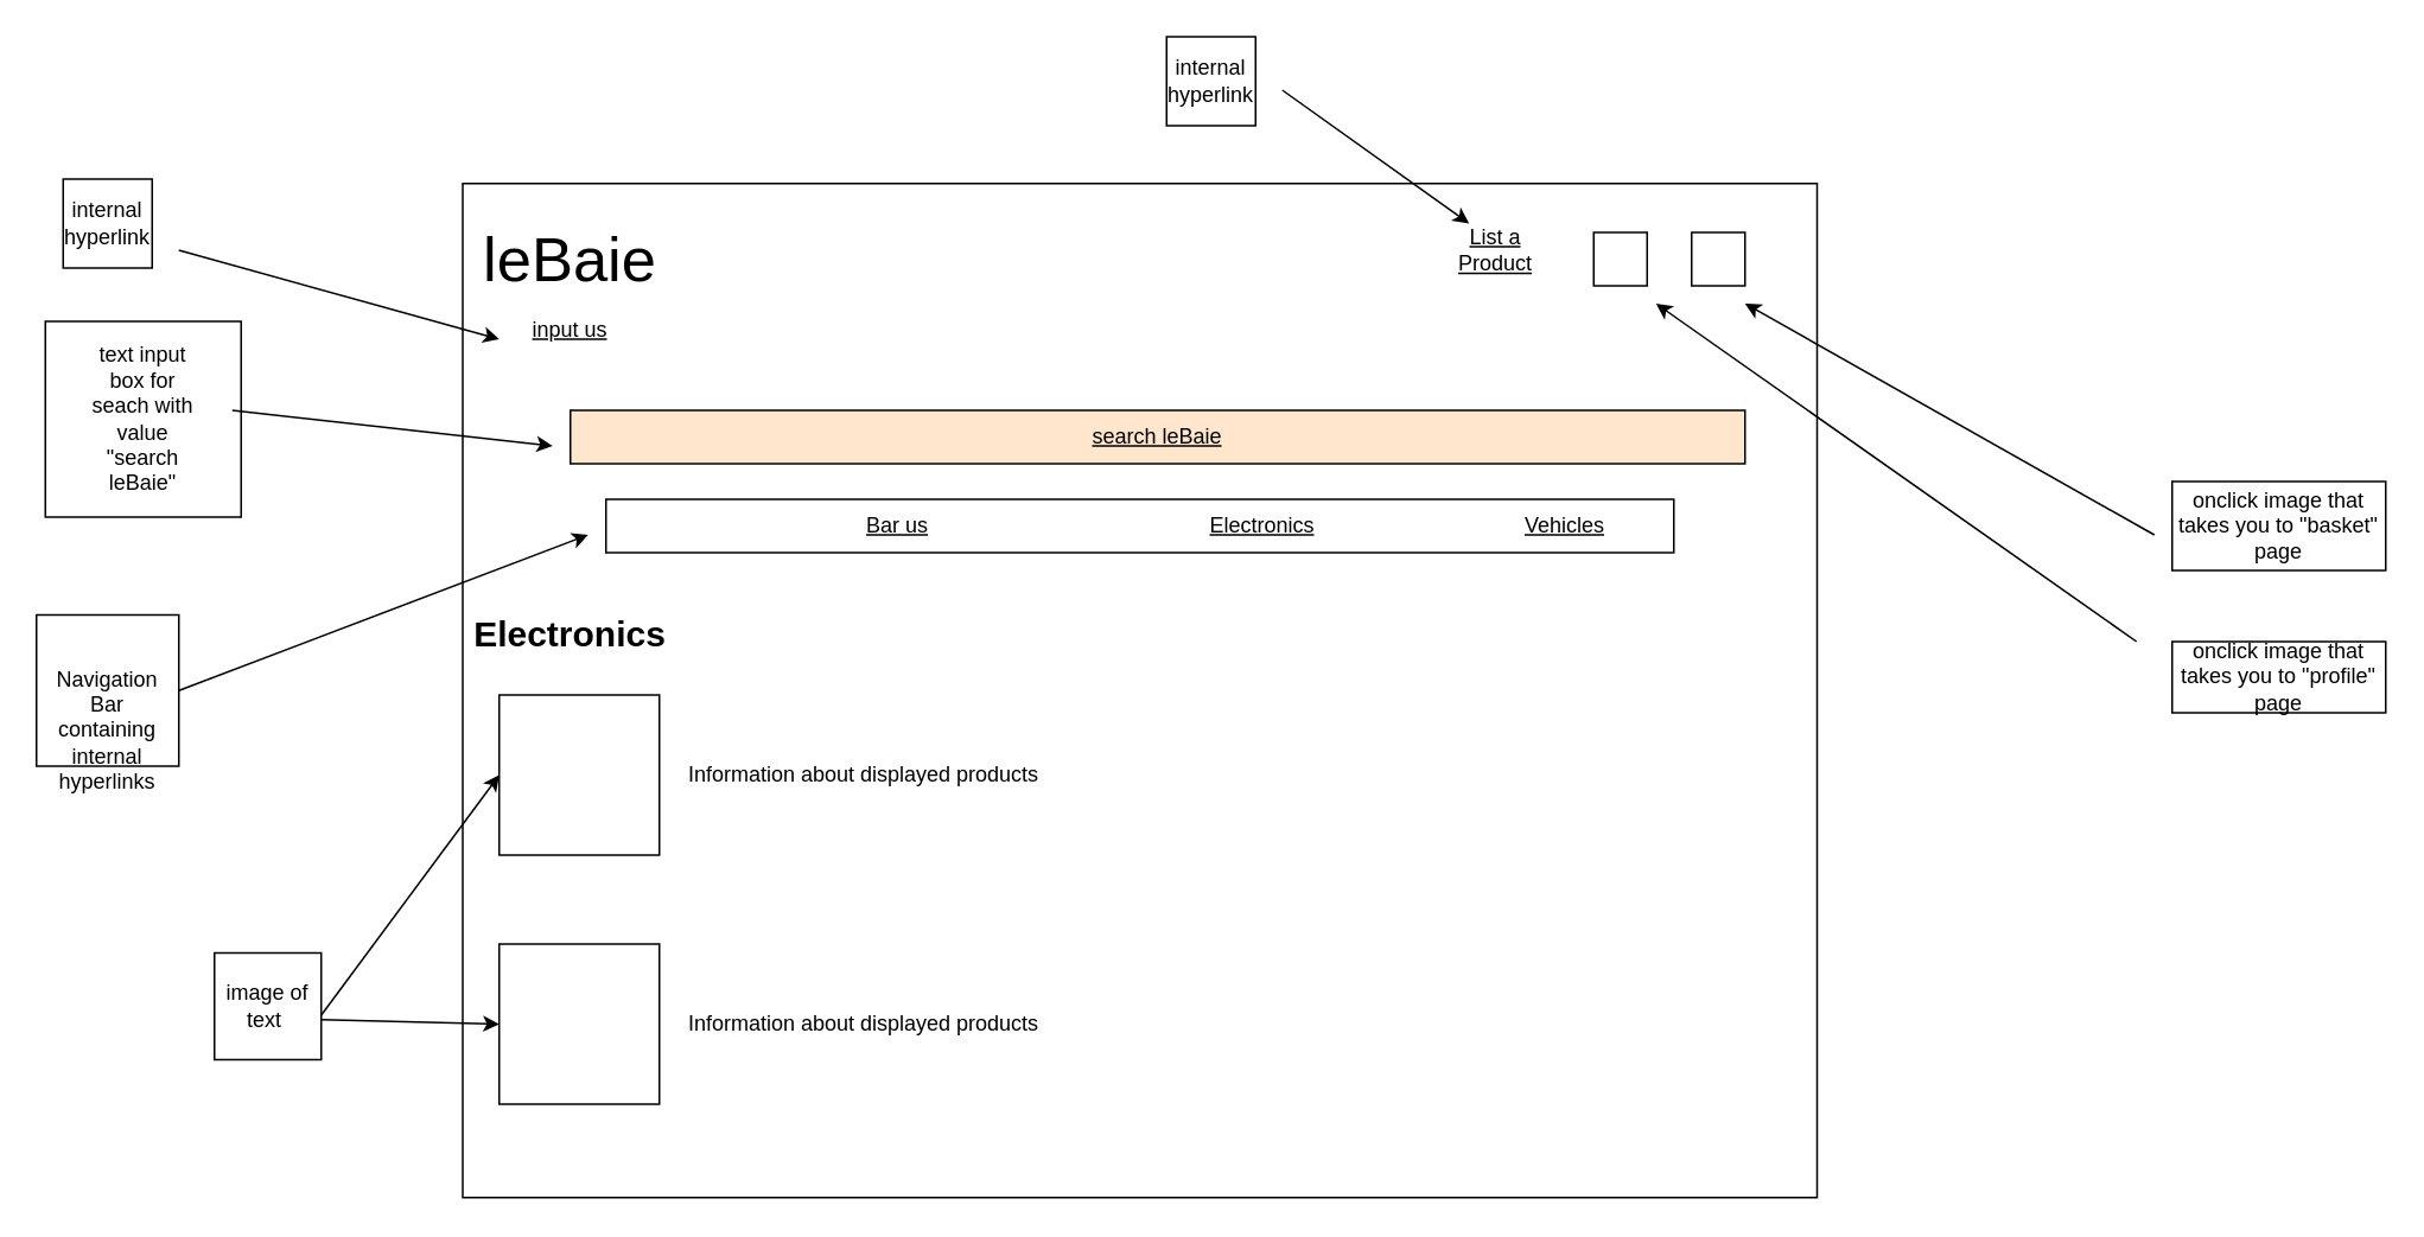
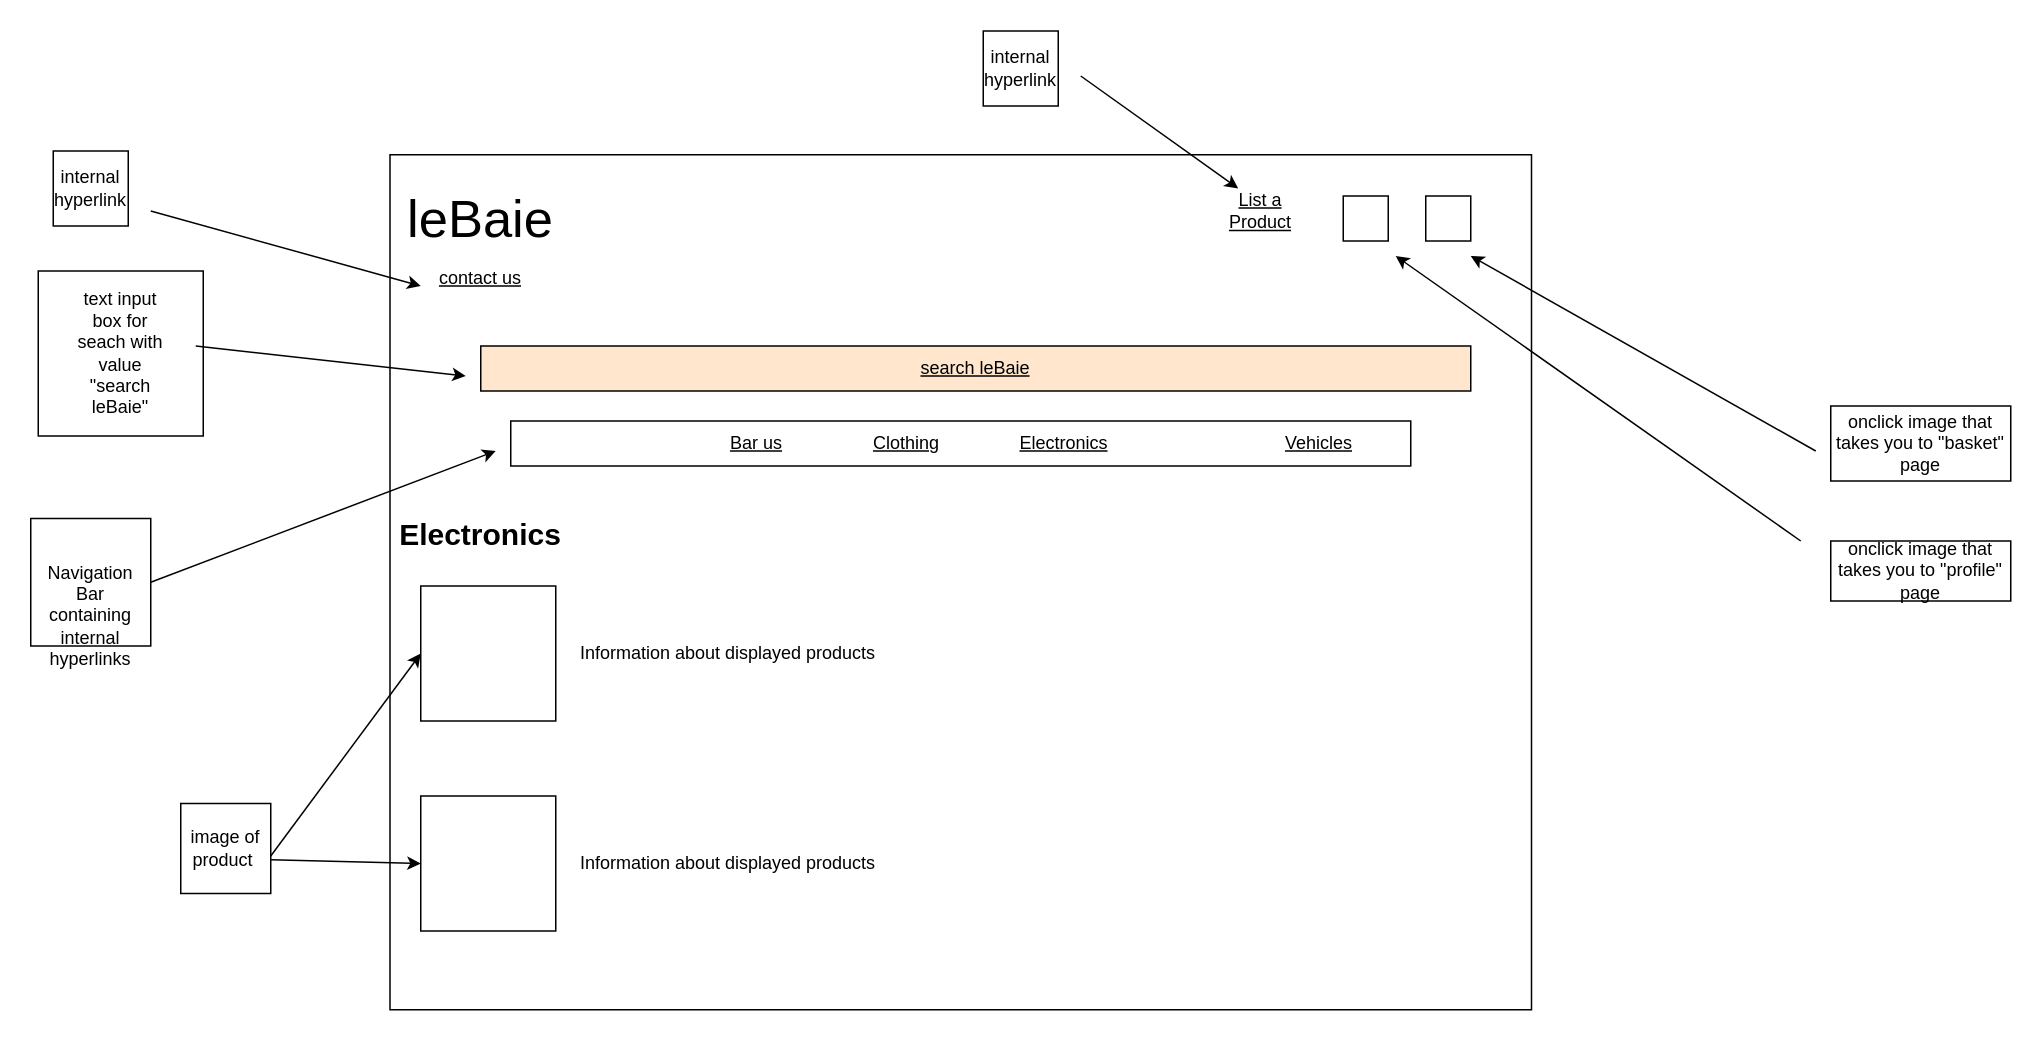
  <mxCell id="0" />
  <mxCell id="1" parent="0" />
  <mxCell id="2" value="" style="rounded=0;whiteSpace=wrap;html=1;fillColor=none;fontStyle=4" vertex="1" parent="1"><mxGeometry x="259.5" y="102.5" width="761" height="570" as="geometry" /></mxCell>
  <mxCell id="3" value="" style="rounded=0;whiteSpace=wrap;html=1;fillColor=none;" vertex="1" parent="1"><mxGeometry x="340" y="280" width="600" height="30" as="geometry" /></mxCell>
  <mxCell id="4" value="search leBaie" style="rounded=0;whiteSpace=wrap;html=1;fontStyle=4;fillColor=#ffe6cc;" vertex="1" parent="1"><mxGeometry x="320" y="230" width="660" height="30" as="geometry" /></mxCell>
  <mxCell id="5" value="Electronics " style="text;html=1;strokeColor=none;fillColor=none;align=center;verticalAlign=middle;whiteSpace=wrap;rounded=0;fontStyle=4" vertex="1" parent="1"><mxGeometry x="679" y="280" width="60" height="30" as="geometry" /></mxCell>
+ <mxCell id="6" value="Clothing" style="text;html=1;strokeColor=none;fillColor=none;align=center;verticalAlign=middle;whiteSpace=wrap;rounded=0;fontStyle=4" vertex="1" parent="1"><mxGeometry x="574" y="280" width="60" height="30" as="geometry" /></mxCell>
  <mxCell id="7" value="Vehicles" style="text;html=1;strokeColor=none;fillColor=none;align=center;verticalAlign=middle;whiteSpace=wrap;rounded=0;fontStyle=4" vertex="1" parent="1"><mxGeometry x="849" y="280" width="60" height="30" as="geometry" /></mxCell>
  <mxCell id="8" value="Bar us" style="text;html=1;strokeColor=none;fillColor=none;align=center;verticalAlign=middle;whiteSpace=wrap;rounded=0;fontStyle=4" vertex="1" parent="1"><mxGeometry x="474" y="280" width="60" height="30" as="geometry" /></mxCell>
- <mxCell id="9" value="&lt;span&gt;input us&lt;br&gt;&lt;/span&gt;" style="text;html=1;strokeColor=none;fillColor=none;align=center;verticalAlign=middle;whiteSpace=wrap;rounded=0;fontStyle=4" vertex="1" parent="1"><mxGeometry x="290" y="170" width="60" height="30" as="geometry" /></mxCell>
+ <mxCell id="9" value="&lt;span&gt;contact us&lt;br&gt;&lt;/span&gt;" style="text;html=1;strokeColor=none;fillColor=none;align=center;verticalAlign=middle;whiteSpace=wrap;rounded=0;fontStyle=4" vertex="1" parent="1"><mxGeometry x="290" y="170" width="60" height="30" as="geometry" /></mxCell>
  <mxCell id="10" value="&lt;span style=&quot;font-size: 35px;&quot;&gt;leBaie&lt;/span&gt;" style="text;html=1;strokeColor=none;fillColor=none;align=center;verticalAlign=middle;whiteSpace=wrap;rounded=0;fontStyle=0" vertex="1" parent="1"><mxGeometry x="290" y="140" width="60" height="10" as="geometry" /></mxCell>
  <mxCell id="11" value="&lt;span style=&quot;font-size: 20px;&quot;&gt;&lt;b&gt;Electronics&lt;/b&gt;&lt;/span&gt;" style="text;html=1;strokeColor=none;fillColor=none;align=center;verticalAlign=middle;whiteSpace=wrap;rounded=0;" vertex="1" parent="1"><mxGeometry x="290" y="340" width="60" height="30" as="geometry" /></mxCell>
  <mxCell id="12" value="" style="whiteSpace=wrap;html=1;aspect=fixed;" vertex="1" parent="1"><mxGeometry x="895" y="130" width="30" height="30" as="geometry" /></mxCell>
  <mxCell id="13" value="" style="whiteSpace=wrap;html=1;aspect=fixed;" vertex="1" parent="1"><mxGeometry x="950" y="130" width="30" height="30" as="geometry" /></mxCell>
  <mxCell id="14" value="" style="endArrow=classic;html=1;rounded=0;" edge="1" parent="1"><mxGeometry width="50" height="50" relative="1" as="geometry"><mxPoint x="1200" y="360" as="sourcePoint" /><mxPoint x="930" y="170" as="targetPoint" /></mxGeometry></mxCell>
  <mxCell id="15" value="onclick image that takes you to &quot;profile&quot; page" style="rounded=0;whiteSpace=wrap;html=1;fillColor=none;" vertex="1" parent="1"><mxGeometry x="1220" y="360" width="120" height="40" as="geometry" /></mxCell>
  <mxCell id="16" value="" style="endArrow=classic;html=1;rounded=0;" edge="1" parent="1"><mxGeometry width="50" height="50" relative="1" as="geometry"><mxPoint x="1210" y="300" as="sourcePoint" /><mxPoint x="980" y="170" as="targetPoint" /></mxGeometry></mxCell>
  <mxCell id="17" value="onclick image that takes you to &quot;basket&quot; page" style="rounded=0;whiteSpace=wrap;html=1;fillColor=none;" vertex="1" parent="1"><mxGeometry x="1220" y="270" width="120" height="50" as="geometry" /></mxCell>
  <mxCell id="18" value="" style="whiteSpace=wrap;html=1;aspect=fixed;" vertex="1" parent="1"><mxGeometry x="280" y="530" width="90" height="90" as="geometry" /></mxCell>
  <mxCell id="19" value="" style="whiteSpace=wrap;html=1;aspect=fixed;" vertex="1" parent="1"><mxGeometry x="280" y="390" width="90" height="90" as="geometry" /></mxCell>
  <mxCell id="20" value="" style="endArrow=classic;html=1;rounded=0;exitX=1;exitY=0.75;exitDx=0;exitDy=0;entryX=0;entryY=0.5;entryDx=0;entryDy=0;" edge="1" parent="1" source="22" target="18"><mxGeometry width="50" height="50" relative="1" as="geometry"><mxPoint x="180" y="610" as="sourcePoint" /><mxPoint x="270" y="540" as="targetPoint" /></mxGeometry></mxCell>
  <mxCell id="21" value="" style="endArrow=classic;html=1;rounded=0;entryX=0;entryY=0.5;entryDx=0;entryDy=0;" edge="1" parent="1" target="19"><mxGeometry width="50" height="50" relative="1" as="geometry"><mxPoint x="180" y="570" as="sourcePoint" /><mxPoint x="270" y="480" as="targetPoint" /></mxGeometry></mxCell>
- <mxCell id="22" value="image of text&amp;nbsp;" style="text;html=1;strokeColor=none;fillColor=none;align=center;verticalAlign=middle;whiteSpace=wrap;rounded=0;" vertex="1" parent="1"><mxGeometry x="120" y="550" width="60" height="30" as="geometry" /></mxCell>
+ <mxCell id="22" value="image of product&amp;nbsp;" style="text;html=1;strokeColor=none;fillColor=none;align=center;verticalAlign=middle;whiteSpace=wrap;rounded=0;" vertex="1" parent="1"><mxGeometry x="120" y="550" width="60" height="30" as="geometry" /></mxCell>
  <mxCell id="23" value="Information about displayed products" style="text;html=1;strokeColor=none;fillColor=none;align=center;verticalAlign=middle;whiteSpace=wrap;rounded=0;" vertex="1" parent="1"><mxGeometry x="380" y="420" width="210" height="30" as="geometry" /></mxCell>
  <mxCell id="24" value="Information about displayed products" style="text;html=1;strokeColor=none;fillColor=none;align=center;verticalAlign=middle;whiteSpace=wrap;rounded=0;" vertex="1" parent="1"><mxGeometry x="380" y="560" width="210" height="30" as="geometry" /></mxCell>
  <mxCell id="25" value="" style="whiteSpace=wrap;html=1;aspect=fixed;fillColor=none;" vertex="1" parent="1"><mxGeometry x="25" y="180" width="110" height="110" as="geometry" /></mxCell>
  <mxCell id="26" value="" style="endArrow=classic;html=1;rounded=0;" edge="1" parent="1"><mxGeometry width="50" height="50" relative="1" as="geometry"><mxPoint x="130" y="230" as="sourcePoint" /><mxPoint x="310" y="250" as="targetPoint" /></mxGeometry></mxCell>
  <mxCell id="27" value="text input box for seach with value &quot;search leBaie&quot;" style="text;html=1;strokeColor=none;fillColor=none;align=center;verticalAlign=middle;whiteSpace=wrap;rounded=0;" vertex="1" parent="1"><mxGeometry x="50" y="220" width="60" height="30" as="geometry" /></mxCell>
  <mxCell id="28" value="" style="rounded=0;whiteSpace=wrap;html=1;fillColor=none;" vertex="1" parent="1"><mxGeometry x="20" y="345" width="80" height="85" as="geometry" /></mxCell>
  <mxCell id="29" value="Navigation Bar containing internal hyperlinks" style="text;html=1;strokeColor=none;fillColor=none;align=center;verticalAlign=middle;whiteSpace=wrap;rounded=0;" vertex="1" parent="1"><mxGeometry x="30" y="395" width="60" height="30" as="geometry" /></mxCell>
  <mxCell id="30" value="" style="endArrow=classic;html=1;rounded=0;exitX=1;exitY=0.5;exitDx=0;exitDy=0;" edge="1" parent="1" source="28"><mxGeometry width="50" height="50" relative="1" as="geometry"><mxPoint x="280" y="350" as="sourcePoint" /><mxPoint x="330" y="300" as="targetPoint" /></mxGeometry></mxCell>
  <mxCell id="31" value="" style="rounded=0;whiteSpace=wrap;html=1;fillColor=none;" vertex="1" parent="1"><mxGeometry x="120" y="535" width="60" height="60" as="geometry" /></mxCell>
  <mxCell id="32" value="" style="whiteSpace=wrap;html=1;aspect=fixed;fillColor=none;" vertex="1" parent="1"><mxGeometry x="35" y="100" width="50" height="50" as="geometry" /></mxCell>
  <mxCell id="33" value="internal hyperlink " style="text;html=1;fillColor=none;align=center;verticalAlign=middle;whiteSpace=wrap;rounded=0;" vertex="1" parent="1"><mxGeometry x="30" y="110" width="60" height="30" as="geometry" /></mxCell>
  <mxCell id="34" value="" style="endArrow=classic;html=1;rounded=0;" edge="1" parent="1"><mxGeometry width="50" height="50" relative="1" as="geometry"><mxPoint x="100" y="140" as="sourcePoint" /><mxPoint x="280" y="190" as="targetPoint" /></mxGeometry></mxCell>
  <mxCell id="35" value="&lt;u&gt;List a Product&lt;/u&gt;" style="text;html=1;strokeColor=none;fillColor=none;align=center;verticalAlign=middle;whiteSpace=wrap;rounded=0;" vertex="1" parent="1"><mxGeometry x="810" y="125" width="60" height="30" as="geometry" /></mxCell>
  <mxCell id="36" value="" style="whiteSpace=wrap;html=1;aspect=fixed;fillColor=none;" vertex="1" parent="1"><mxGeometry x="655" y="20" width="50" height="50" as="geometry" /></mxCell>
  <mxCell id="37" value="internal hyperlink " style="text;html=1;fillColor=none;align=center;verticalAlign=middle;whiteSpace=wrap;rounded=0;" vertex="1" parent="1"><mxGeometry x="650" y="30" width="60" height="30" as="geometry" /></mxCell>
  <mxCell id="38" value="" style="endArrow=classic;html=1;rounded=0;entryX=0.25;entryY=0;entryDx=0;entryDy=0;" edge="1" parent="1" target="35"><mxGeometry width="50" height="50" relative="1" as="geometry"><mxPoint x="720" y="50" as="sourcePoint" /><mxPoint x="830" y="110" as="targetPoint" /></mxGeometry></mxCell>
